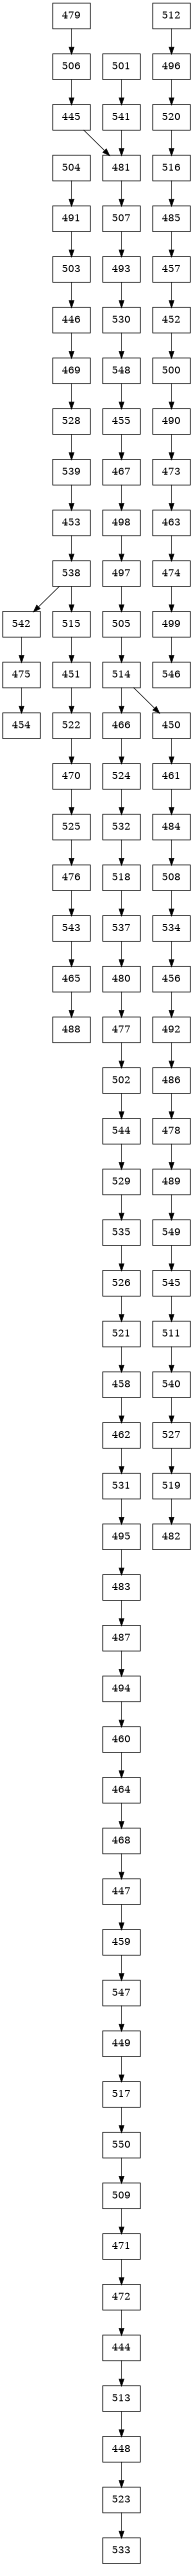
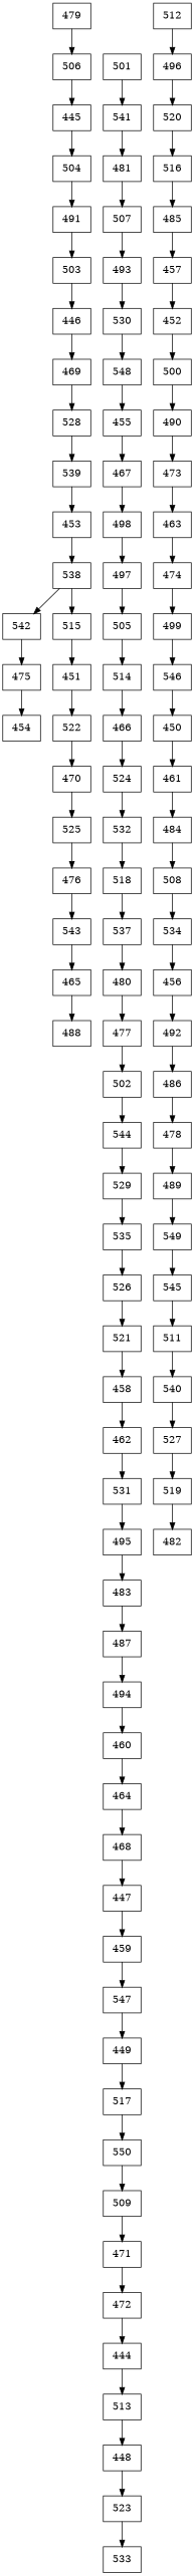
  digraph {
    node [shape=record]
    n1 [label="{479}"]
    n2 [label="{506}"]
    n3 [label="{445}"]
    n4 [label="{504}"]
    n5 [label="{491}"]
    n6 [label="{503}"]
    n7 [label="{446}"]
    n8 [label="{469}"]
    n9 [label="{528}"]
    n10 [label="{539}"]
    n11 [label="{453}"]
    n12 [label="{538}"]
    n13 [label="{542}"]
    n14 [label="{515}"]
    n15 [label="{475}"]
    n16 [label="{454}"]
    n17 [label="{451}"]
    n18 [label="{522}"]
    n19 [label="{470}"]
    n20 [label="{525}"]
    n21 [label="{476}"]
    n22 [label="{543}"]
    n23 [label="{465}"]
    n24 [label="{488}"]
    n25 [label="{501}"]
    n26 [label="{541}"]
    n27 [label="{481}"]
    n28 [label="{507}"]
    n29 [label="{493}"]
    n30 [label="{530}"]
    n31 [label="{548}"]
    n32 [label="{455}"]
    n33 [label="{467}"]
    n34 [label="{498}"]
    n35 [label="{497}"]
    n36 [label="{505}"]
    n37 [label="{514}"]
    n38 [label="{466}"]
    n39 [label="{524}"]
    n40 [label="{532}"]
    n41 [label="{518}"]
    n42 [label="{537}"]
    n43 [label="{480}"]
    n44 [label="{477}"]
    n45 [label="{502}"]
    n46 [label="{544}"]
    n47 [label="{529}"]
    n48 [label="{535}"]
    n49 [label="{526}"]
    n50 [label="{521}"]
    n51 [label="{458}"]
    n52 [label="{462}"]
    n53 [label="{531}"]
    n54 [label="{495}"]
    n55 [label="{483}"]
    n56 [label="{487}"]
    n57 [label="{494}"]
    n58 [label="{460}"]
    n59 [label="{464}"]
    n60 [label="{468}"]
    n61 [label="{447}"]
    n62 [label="{459}"]
    n63 [label="{547}"]
    n64 [label="{449}"]
    n65 [label="{517}"]
    n66 [label="{550}"]
    n67 [label="{509}"]
    n68 [label="{471}"]
    n69 [label="{472}"]
    n70 [label="{444}"]
    n71 [label="{513}"]
    n72 [label="{448}"]
    n73 [label="{523}"]
    n74 [label="{533}"]
    n75 [label="{512}"]
    n76 [label="{496}"]
    n77 [label="{520}"]
    n78 [label="{516}"]
    n79 [label="{485}"]
    n80 [label="{457}"]
    n81 [label="{452}"]
    n82 [label="{500}"]
    n83 [label="{490}"]
    n84 [label="{473}"]
    n85 [label="{463}"]
    n86 [label="{474}"]
    n87 [label="{499}"]
    n88 [label="{546}"]
    n89 [label="{450}"]
    n90 [label="{461}"]
    n91 [label="{484}"]
    n92 [label="{508}"]
    n93 [label="{534}"]
    n94 [label="{456}"]
    n95 [label="{492}"]
    n96 [label="{486}"]
    n97 [label="{478}"]
    n98 [label="{489}"]
    n99 [label="{549}"]
    n100 [label="{545}"]
    n101 [label="{511}"]
    n102 [label="{540}"]
    n103 [label="{527}"]
    n104 [label="{519}"]
    n105 [label="{482}"]
    n1 -> n2
    n2 -> n3
-   n3 -> n27
+   n3 -> n4
    n4 -> n5
    n5 -> n6
    n6 -> n7
    n7 -> n8
    n8 -> n9
    n9 -> n10
    n10 -> n11
    n11 -> n12
    n12 -> n13
    n12 -> n14
    n13 -> n15
    n14 -> n17
    n15 -> n16
    n17 -> n18
    n18 -> n19
    n19 -> n20
    n20 -> n21
    n21 -> n22
    n22 -> n23
    n23 -> n24
    n25 -> n26
    n26 -> n27
    n27 -> n28
    n28 -> n29
    n29 -> n30
    n30 -> n31
    n31 -> n32
    n32 -> n33
    n33 -> n34
    n34 -> n35
    n35 -> n36
    n36 -> n37
    n37 -> n38
    n38 -> n39
    n39 -> n40
    n40 -> n41
    n41 -> n42
    n42 -> n43
    n43 -> n44
    n44 -> n45
    n45 -> n46
    n46 -> n47
    n47 -> n48
    n48 -> n49
    n49 -> n50
    n50 -> n51
    n51 -> n52
    n52 -> n53
    n53 -> n54
    n54 -> n55
    n55 -> n56
    n56 -> n57
    n57 -> n58
    n58 -> n59
    n59 -> n60
    n60 -> n61
    n61 -> n62
    n62 -> n63
    n63 -> n64
    n64 -> n65
    n65 -> n66
    n66 -> n67
    n67 -> n68
    n68 -> n69
    n69 -> n70
    n70 -> n71
    n71 -> n72
    n72 -> n73
    n73 -> n74
    n75 -> n76
    n76 -> n77
    n77 -> n78
    n78 -> n79
    n79 -> n80
    n80 -> n81
    n81 -> n82
    n82 -> n83
    n83 -> n84
    n84 -> n85
    n85 -> n86
    n86 -> n87
    n87 -> n88
-   n37 -> n89
+   n88 -> n89
    n89 -> n90
    n90 -> n91
    n91 -> n92
    n92 -> n93
    n93 -> n94
    n94 -> n95
    n95 -> n96
    n96 -> n97
    n97 -> n98
    n98 -> n99
    n99 -> n100
    n100 -> n101
    n101 -> n102
    n102 -> n103
    n103 -> n104
    n104 -> n105
  }
